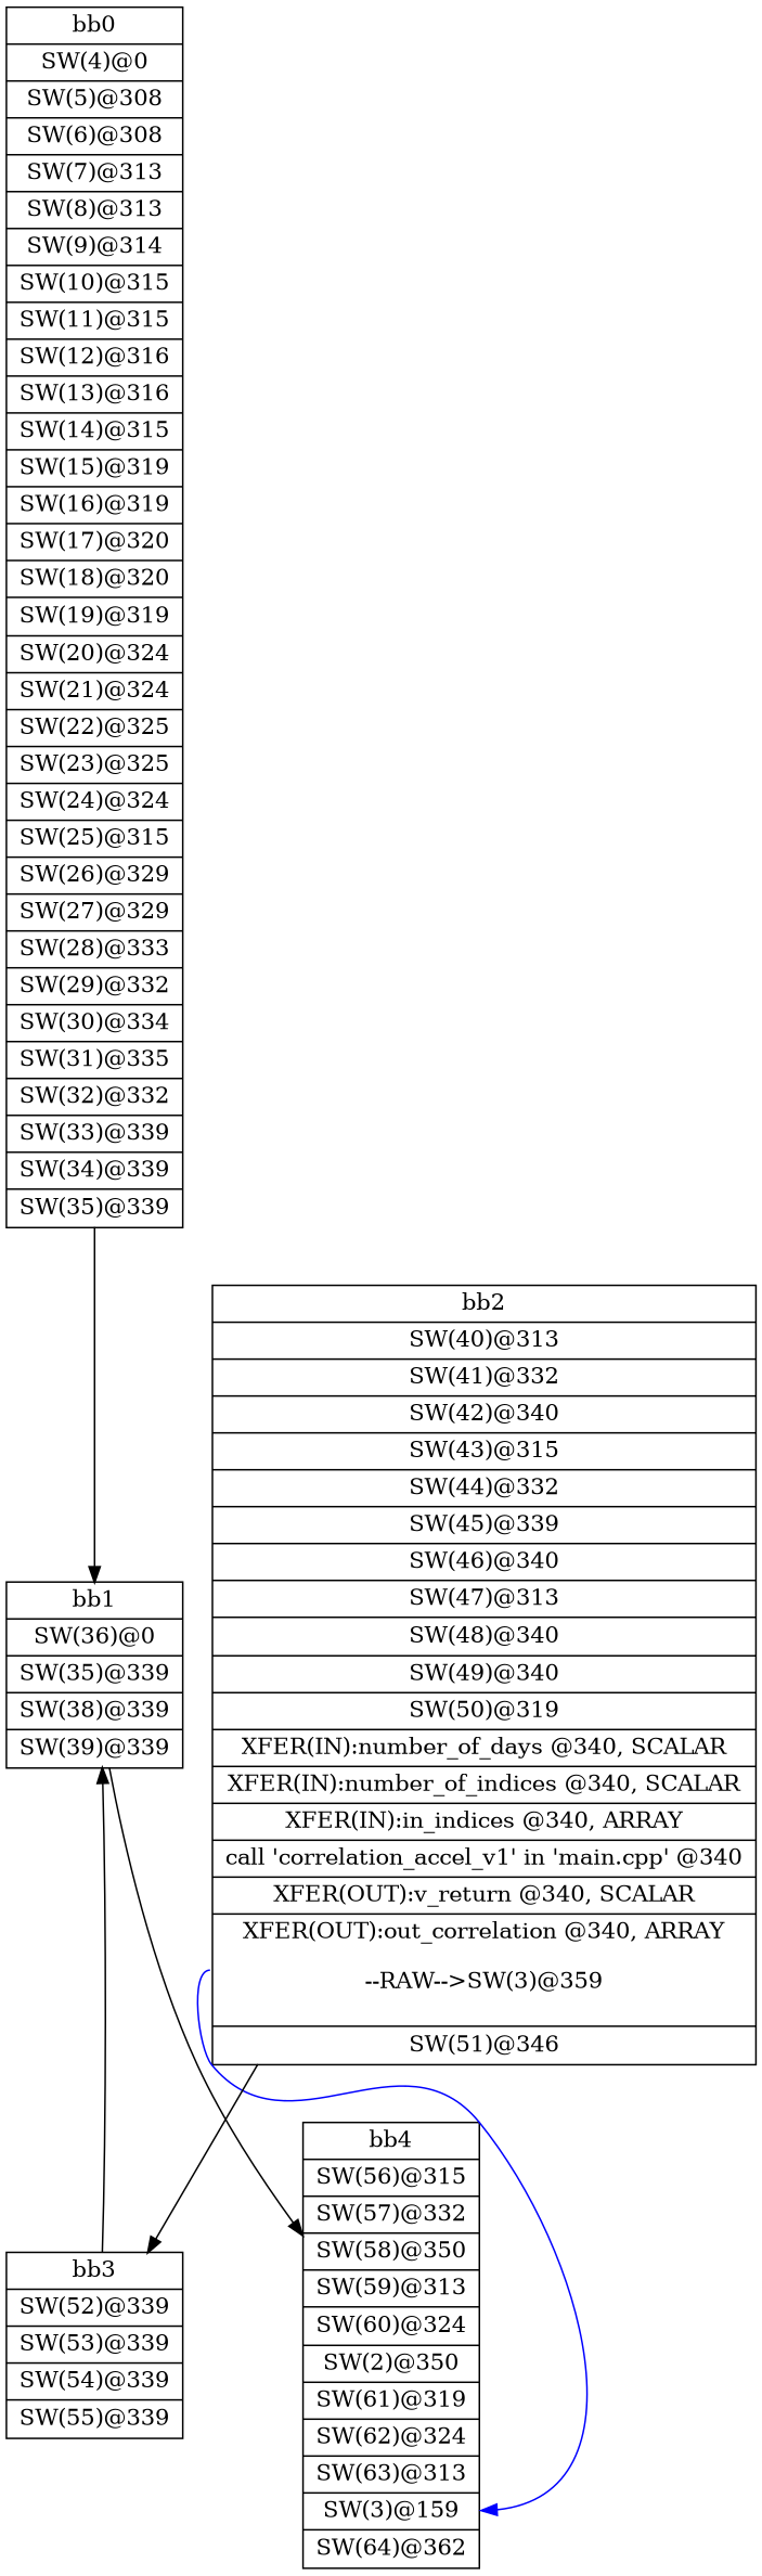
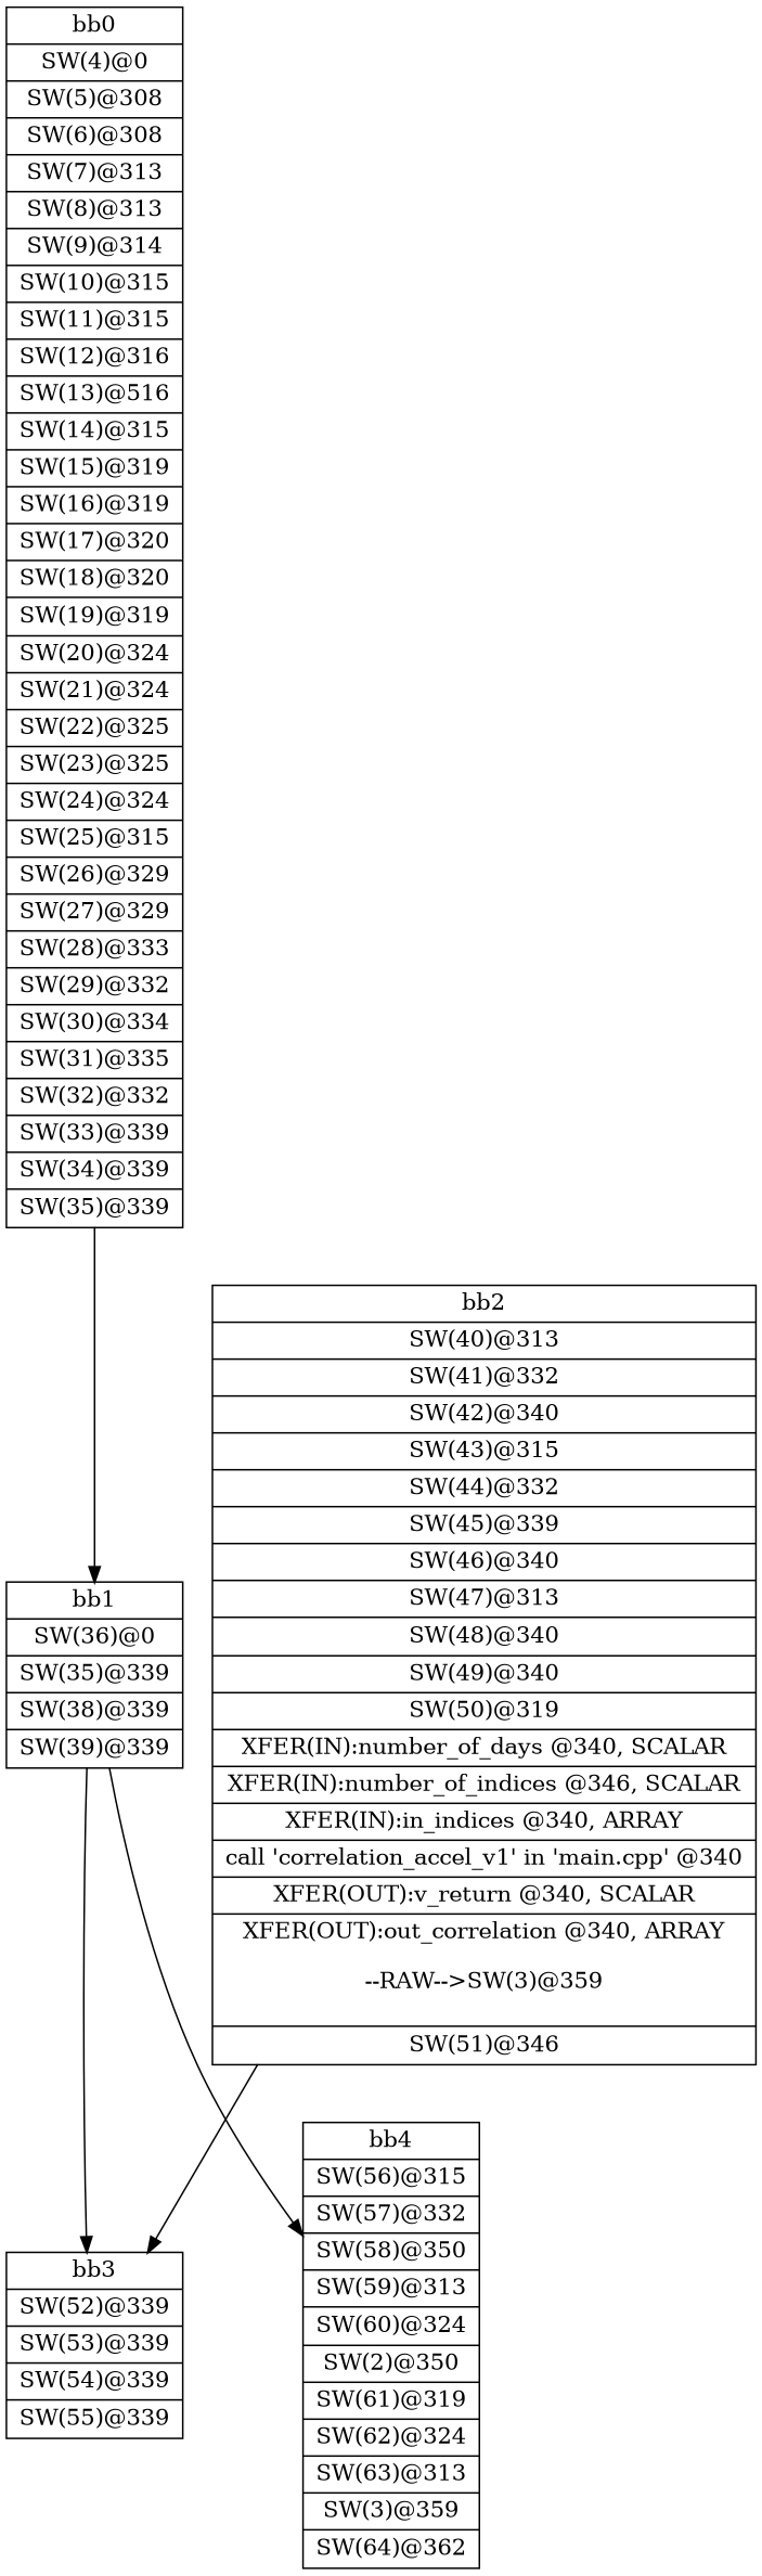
  digraph {
    node [shape=record]
-   n1 [label="{bb0|<x0x2c50810>SW(4)@0\n|<x0x2c50430>SW(5)@308\n|<x0x2c50590>SW(6)@308\n|<x0x2c506f0>SW(7)@313\n|<x0x2c0e900>SW(8)@313\n|<x0x2c0ea60>SW(9)@314\n|<x0x2c0ebc0>SW(10)@315\n|<x0x2c0ed20>SW(11)@315\n|<x0x2c0ee80>SW(12)@316\n|<x0x2c0eff0>SW(13)@316\n|<x0x2c0f120>SW(14)@315\n|<x0x2c0f280>SW(15)@319\n|<x0x2c0f3e0>SW(16)@319\n|<x0x2c0f540>SW(17)@320\n|<x0x2c0f6b0>SW(18)@320\n|<x0x2c0f7e0>SW(19)@319\n|<x0x2c0f940>SW(20)@324\n|<x0x2c0faa0>SW(21)@324\n|<x0x2c0fc00>SW(22)@325\n|<x0x2c0fd70>SW(23)@325\n|<x0x2c0fea0>SW(24)@324\n|<x0x2c10000>SW(25)@315\n|<x0x2c10160>SW(26)@329\n|<x0x2c10290>SW(27)@329\n|<x0x2c103e0>SW(28)@333\n|<x0x2c10550>SW(29)@332\n|<x0x2c106c0>SW(30)@334\n|<x0x2c519b0>SW(31)@335\n|<x0x2c53b30>SW(32)@332\n|<x0x2c53ca0>SW(33)@339\n|<x0x2c53de0>SW(34)@339\n|<x0x2c53f40>SW(35)@339\n}"]
+   n1 [label="{bb0|<x0x2c50810>SW(4)@0\n|<x0x2c50430>SW(5)@308\n|<x0x2c50590>SW(6)@308\n|<x0x2c506f0>SW(7)@313\n|<x0x2c0e900>SW(8)@313\n|<x0x2c0ea60>SW(9)@314\n|<x0x2c0ebc0>SW(10)@315\n|<x0x2c0ed20>SW(11)@315\n|<x0x2c0ee80>SW(12)@316\n|<x0x2c0eff0>SW(13)@516\n|<x0x2c0f120>SW(14)@315\n|<x0x2c0f280>SW(15)@319\n|<x0x2c0f3e0>SW(16)@319\n|<x0x2c0f540>SW(17)@320\n|<x0x2c0f6b0>SW(18)@320\n|<x0x2c0f7e0>SW(19)@319\n|<x0x2c0f940>SW(20)@324\n|<x0x2c0faa0>SW(21)@324\n|<x0x2c0fc00>SW(22)@325\n|<x0x2c0fd70>SW(23)@325\n|<x0x2c0fea0>SW(24)@324\n|<x0x2c10000>SW(25)@315\n|<x0x2c10160>SW(26)@329\n|<x0x2c10290>SW(27)@329\n|<x0x2c103e0>SW(28)@333\n|<x0x2c10550>SW(29)@332\n|<x0x2c106c0>SW(30)@334\n|<x0x2c519b0>SW(31)@335\n|<x0x2c53b30>SW(32)@332\n|<x0x2c53ca0>SW(33)@339\n|<x0x2c53de0>SW(34)@339\n|<x0x2c53f40>SW(35)@339\n}"]
    n2 [label="{bb1|<x0x2c51af0>SW(36)@0\n|<x0x2c51bb0>SW(35)@339\n|<x0x2c51d10>SW(38)@339\n|<x0x2c51e50>SW(39)@339\n}"]
-   n3 [label="{bb4|<x0x2c51f80>SW(56)@315\n|<x0x2c53690>SW(57)@332\n|<x0x2c53800>SW(58)@350\n|<x0x2c53940>SW(59)@313\n|<x0x2c54020>SW(60)@324\n|<x0x2c0e640>SW(2)@350\n|<x0x2c56190>SW(61)@319\n|<x0x2c562f0>SW(62)@324\n|<x0x2c56450>SW(63)@313\n|<x0x2c0e5e0>SW(3)@159\n|<x0x2c565b0>SW(64)@362\n}"]
-   n4 [label="{bb2|<x0x2c51a90>SW(40)@313\n|<x0x2c52130>SW(41)@332\n|<x0x2c522a0>SW(42)@340\n|<x0x2c523e0>SW(43)@315\n|<x0x2c52540>SW(44)@332\n|<x0x2c526b0>SW(45)@339\n|<x0x2c52810>SW(46)@340\n|<x0x2c52950>SW(47)@313\n|<x0x2c52ab0>SW(48)@340\n|<x0x2c52be0>SW(49)@340\n|<x0x2c52d20>SW(50)@319\n|<x0x2c54100>XFER(IN):number_of_days @340, SCALAR\n|<x0x2c54180>XFER(IN):number_of_indices @340, SCALAR\n|<x0x2c54200>XFER(IN):in_indices @340, ARRAY\n|<x0x2c0ad60>call 'correlation_accel_v1' in 'main.cpp' @340\n|<x0x2c54300>XFER(OUT):v_return @340, SCALAR\n|<x0x2c54280>XFER(OUT):out_correlation @340, ARRAY\n\n--RAW--\>SW(3)@359\n\n|<x0x2c52e80>SW(51)@346\n}"]
+   n3 [label="{bb4|<x0x2c51f80>SW(56)@315\n|<x0x2c53690>SW(57)@332\n|<x0x2c53800>SW(58)@350\n|<x0x2c53940>SW(59)@313\n|<x0x2c54020>SW(60)@324\n|<x0x2c0e640>SW(2)@350\n|<x0x2c56190>SW(61)@319\n|<x0x2c562f0>SW(62)@324\n|<x0x2c56450>SW(63)@313\n|<x0x2c0e5e0>SW(3)@359\n|<x0x2c565b0>SW(64)@362\n}"]
+   n4 [label="{bb2|<x0x2c51a90>SW(40)@313\n|<x0x2c52130>SW(41)@332\n|<x0x2c522a0>SW(42)@340\n|<x0x2c523e0>SW(43)@315\n|<x0x2c52540>SW(44)@332\n|<x0x2c526b0>SW(45)@339\n|<x0x2c52810>SW(46)@340\n|<x0x2c52950>SW(47)@313\n|<x0x2c52ab0>SW(48)@340\n|<x0x2c52be0>SW(49)@340\n|<x0x2c52d20>SW(50)@319\n|<x0x2c54100>XFER(IN):number_of_days @340, SCALAR\n|<x0x2c54180>XFER(IN):number_of_indices @346, SCALAR\n|<x0x2c54200>XFER(IN):in_indices @340, ARRAY\n|<x0x2c0ad60>call 'correlation_accel_v1' in 'main.cpp' @340\n|<x0x2c54300>XFER(OUT):v_return @340, SCALAR\n|<x0x2c54280>XFER(OUT):out_correlation @340, ARRAY\n\n--RAW--\>SW(3)@359\n\n|<x0x2c52e80>SW(51)@346\n}"]
    n5 [label="{bb3|<x0x2c52f60>SW(52)@339\n|<x0x2c530c0>SW(53)@339\n|<x0x2c53200>SW(54)@339\n|<x0x2c53360>SW(55)@339\n}"]
    n1 -> n2
    n2 -> n3
-   n4 -> n3 [color=blue headport=x0x2c0e5e0 tailport=x0x2c54280]
    n4 -> n5
-   n5 -> n2
+   n2 -> n5
  }
